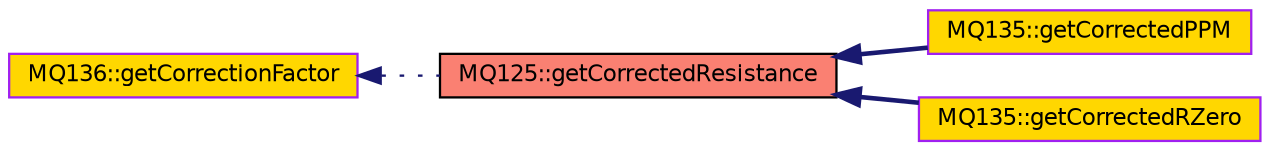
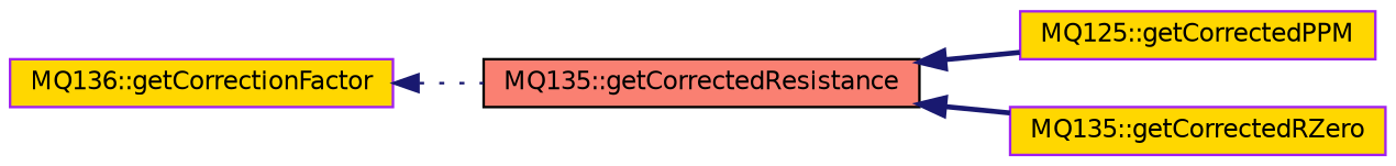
  digraph {
    rankdir=LR
    node [color=purple fillcolor=gold fontname=Helvetica fontsize=10 shape=record style=filled]
    edge [color=midnightblue dir=back fontname=Helvetica fontsize=10 labelfontname=Helvetica labelfontsize=10 style=bold]
    n1 [fontcolor=black height=0.2 label="MQ136::getCorrectionFactor" width=0.4]
-   n2 [color=black fillcolor=salmon height=0.2 label="MQ125::getCorrectedResistance" width=0.4]
-   n3 [height=0.2 label="MQ135::getCorrectedPPM" width=0.4]
+   n2 [color=black fillcolor=salmon height=0.2 label="MQ135::getCorrectedResistance" width=0.4]
+   n3 [height=0.2 label="MQ125::getCorrectedPPM" width=0.4]
    n4 [height=0.2 label="MQ135::getCorrectedRZero" width=0.4]
    n1 -> n2 [style=dotted]
    n2 -> n3
    n2 -> n4
  }
